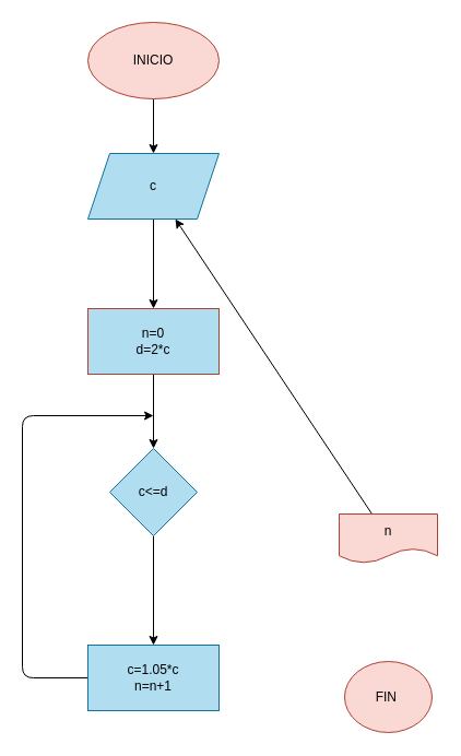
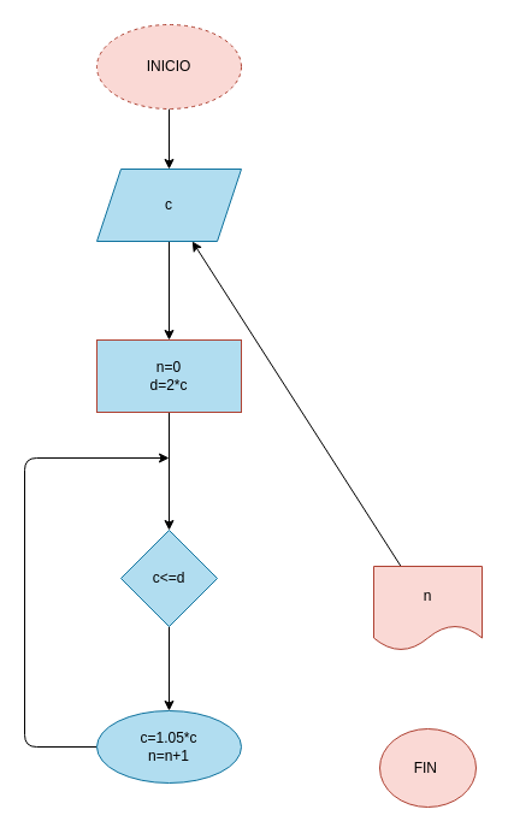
  <mxCell id="0" />
  <mxCell id="1" parent="0" />
  <mxCell id="2" value="" style="edgeStyle=none;html=1;" edge="1" parent="1" source="3" target="5"><mxGeometry relative="1" as="geometry" /></mxCell>
- <mxCell id="3" value="INICIO" style="ellipse;whiteSpace=wrap;html=1;fillColor=#fad9d5;strokeColor=#ae4132;" vertex="1" parent="1"><mxGeometry x="80" width="120" height="70" as="geometry" y="20" /></mxCell>
+ <mxCell id="3" value="INICIO" style="ellipse;whiteSpace=wrap;html=1;fillColor=#fad9d5;strokeColor=#ae4132;dashed=1;" vertex="1" parent="1"><mxGeometry x="80" width="120" height="70" as="geometry" y="20" /></mxCell>
  <mxCell id="4" value="" style="edgeStyle=none;html=1;" edge="1" parent="1" source="5" target="7"><mxGeometry relative="1" as="geometry" /></mxCell>
  <mxCell id="5" value="c" style="shape=parallelogram;perimeter=parallelogramPerimeter;whiteSpace=wrap;html=1;fixedSize=1;fillColor=#b1ddf0;strokeColor=#10739e;" vertex="1" parent="1"><mxGeometry x="80" y="140" width="120" height="60" as="geometry" /></mxCell>
  <mxCell id="6" value="" style="edgeStyle=none;html=1;" edge="1" parent="1" source="7" target="9"><mxGeometry relative="1" as="geometry" /></mxCell>
  <mxCell id="7" value="n=0&lt;br&gt;d=2*c" style="whiteSpace=wrap;html=1;fillColor=#b1ddf0;strokeColor=#ae4132;" vertex="1" parent="1"><mxGeometry x="80" y="282" width="120" height="60" as="geometry" /></mxCell>
  <mxCell id="8" value="" style="edgeStyle=none;html=1;" edge="1" parent="1" source="9" target="11"><mxGeometry relative="1" as="geometry" /></mxCell>
- <mxCell id="9" value="c&amp;lt;=d" style="rhombus;whiteSpace=wrap;html=1;fillColor=#b1ddf0;strokeColor=#10739e;" vertex="1" parent="1"><mxGeometry x="100" y="410" width="80" height="80" as="geometry" /></mxCell>
+ <mxCell id="9" value="c&amp;lt;=d" style="rhombus;whiteSpace=wrap;html=1;fillColor=#b1ddf0;strokeColor=#10739e;" vertex="1" parent="1"><mxGeometry x="100" y="440" width="80" height="80" as="geometry" /></mxCell>
  <mxCell id="10" style="edgeStyle=none;html=1;" edge="1" parent="1" source="11"><mxGeometry relative="1" as="geometry"><mxPoint x="140" y="380" as="targetPoint" /><Array as="points"><mxPoint x="20" y="620" /><mxPoint x="20" y="380" /></Array></mxGeometry></mxCell>
- <mxCell id="11" value="c=1.05*c&lt;br&gt;n=n+1" style="whiteSpace=wrap;html=1;fillColor=#b1ddf0;strokeColor=#10739e;" vertex="1" parent="1"><mxGeometry x="80" y="590" width="120" height="60" as="geometry" /></mxCell>
+ <mxCell id="11" value="c=1.05*c&lt;br&gt;n=n+1" style="ellipse;whiteSpace=wrap;html=1;fillColor=#b1ddf0;strokeColor=#10739e;" vertex="1" parent="1"><mxGeometry x="80" y="590" width="120" height="60" as="geometry" /></mxCell>
  <mxCell id="12" value="" style="edgeStyle=none;html=1;" edge="1" parent="1" source="13" target="5"><mxGeometry relative="1" as="geometry" /></mxCell>
- <mxCell id="13" value="n" style="shape=document;whiteSpace=wrap;html=1;boundedLbl=1;fillColor=#fad9d5;strokeColor=#ae4132;" vertex="1" parent="1"><mxGeometry x="310" y="470" width="90" height="45" as="geometry" /></mxCell>
+ <mxCell id="13" value="n" style="shape=document;whiteSpace=wrap;html=1;boundedLbl=1;fillColor=#fad9d5;strokeColor=#ae4132;" vertex="1" parent="1"><mxGeometry x="310" y="470" width="90" height="70" as="geometry" /></mxCell>
  <mxCell id="14" value="FIN&amp;nbsp;" style="ellipse;whiteSpace=wrap;html=1;fillColor=#fad9d5;strokeColor=#ae4132;" vertex="1" parent="1"><mxGeometry x="315" y="605" width="80" height="65" as="geometry" /></mxCell>
